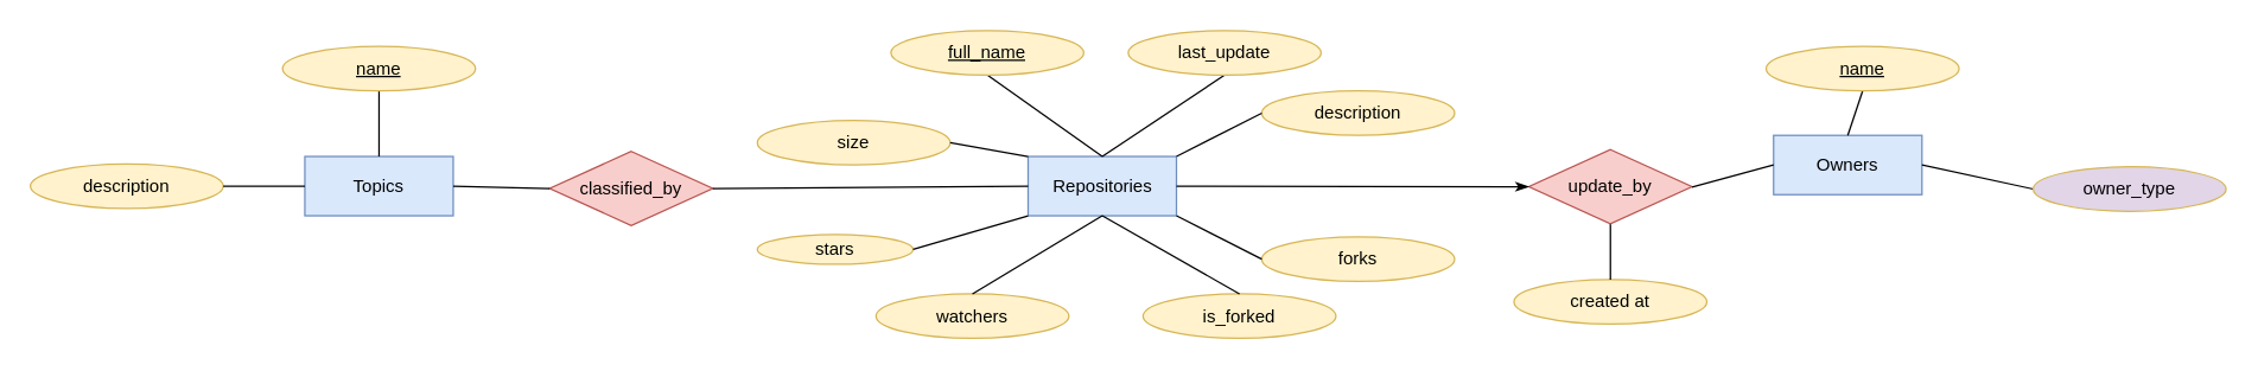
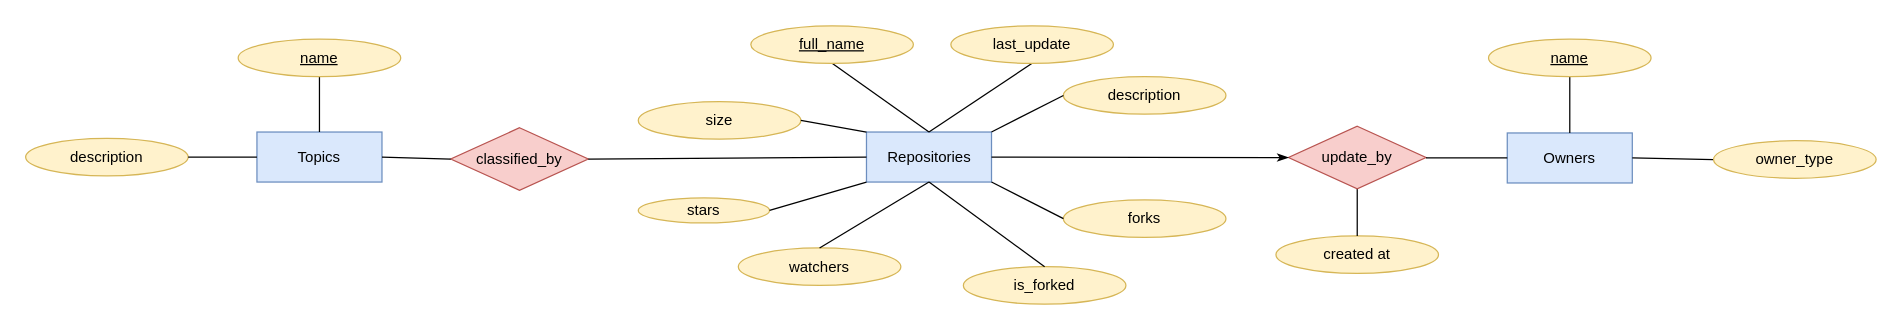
  <mxCell id="0" />
  <mxCell id="1" parent="0" />
  <mxCell id="2" value="Topics" style="whiteSpace=wrap;html=1;align=center;fillColor=#dae8fc;strokeColor=#6c8ebf;" parent="1" vertex="1"><mxGeometry x="205" y="104.93" width="100" height="40" as="geometry" /></mxCell>
  <mxCell id="3" value="" style="endArrow=none;html=1;rounded=0;exitX=0.5;exitY=1;exitDx=0;exitDy=0;entryX=0.5;entryY=0;entryDx=0;entryDy=0;" parent="1" source="4" target="2" edge="1"><mxGeometry width="50" height="50" relative="1" as="geometry"><mxPoint x="516" y="224.93" as="sourcePoint" /><mxPoint x="255" y="204.93" as="targetPoint" /></mxGeometry></mxCell>
  <mxCell id="4" value="&lt;u&gt;name&lt;/u&gt;" style="ellipse;whiteSpace=wrap;html=1;align=center;fillColor=#fff2cc;strokeColor=#d6b656;" parent="1" vertex="1"><mxGeometry x="190" y="30.68" width="130" height="30" as="geometry" /></mxCell>
  <mxCell id="5" value="description" style="ellipse;whiteSpace=wrap;html=1;align=center;fillColor=#fff2cc;strokeColor=#d6b656;" parent="1" vertex="1"><mxGeometry x="20" y="109.93" width="130" height="30" as="geometry" /></mxCell>
- <mxCell id="6" value="Owners" style="whiteSpace=wrap;html=1;align=center;fillColor=#dae8fc;strokeColor=#6c8ebf;" parent="1" vertex="1"><mxGeometry x="1195" y="90.68" width="100" height="40" as="geometry" /></mxCell>
+ <mxCell id="6" value="Owners" style="whiteSpace=wrap;html=1;align=center;fillColor=#dae8fc;strokeColor=#6c8ebf;" parent="1" vertex="1"><mxGeometry x="1205" y="105.68" width="100" height="40" as="geometry" /></mxCell>
  <mxCell id="7" value="" style="endArrow=none;html=1;rounded=0;exitX=0;exitY=0.5;exitDx=0;exitDy=0;entryX=1;entryY=0.5;entryDx=0;entryDy=0;" parent="1" source="10" target="6" edge="1"><mxGeometry width="50" height="50" relative="1" as="geometry"><mxPoint x="1631" y="-14.32" as="sourcePoint" /><mxPoint x="1275" y="159.18" as="targetPoint" /></mxGeometry></mxCell>
  <mxCell id="8" value="" style="endArrow=none;html=1;rounded=0;exitX=0.5;exitY=1;exitDx=0;exitDy=0;entryX=0.5;entryY=0;entryDx=0;entryDy=0;" parent="1" source="9" target="6" edge="1"><mxGeometry width="50" height="50" relative="1" as="geometry"><mxPoint x="1616" y="225.68" as="sourcePoint" /><mxPoint x="1356" y="105.68" as="targetPoint" /></mxGeometry></mxCell>
  <mxCell id="9" value="&lt;u&gt;name&lt;/u&gt;" style="ellipse;whiteSpace=wrap;html=1;align=center;fillColor=#fff2cc;strokeColor=#d6b656;" parent="1" vertex="1"><mxGeometry x="1190" y="30.68" width="130" height="30" as="geometry" /></mxCell>
- <mxCell id="10" value="owner_type" style="ellipse;whiteSpace=wrap;html=1;align=center;fillColor=#e1d5e7;strokeColor=#d6b656;" parent="1" vertex="1"><mxGeometry x="1370" y="111.9" width="130" height="30" as="geometry" /></mxCell>
+ <mxCell id="10" value="owner_type" style="ellipse;whiteSpace=wrap;html=1;align=center;fillColor=#fff2cc;strokeColor=#d6b656;" parent="1" vertex="1"><mxGeometry x="1370" y="111.9" width="130" height="30" as="geometry" /></mxCell>
  <mxCell id="11" value="Repositories" style="whiteSpace=wrap;html=1;align=center;fillColor=#dae8fc;strokeColor=#6c8ebf;" parent="1" vertex="1"><mxGeometry x="692.5" y="104.93" width="100" height="40" as="geometry" /></mxCell>
  <mxCell id="12" value="" style="endArrow=none;html=1;rounded=0;exitX=0.5;exitY=1;exitDx=0;exitDy=0;entryX=0.5;entryY=0;entryDx=0;entryDy=0;" parent="1" source="13" target="11" edge="1"><mxGeometry width="50" height="50" relative="1" as="geometry"><mxPoint x="987.5" y="223.98" as="sourcePoint" /><mxPoint x="727.5" y="103.98" as="targetPoint" /></mxGeometry></mxCell>
  <mxCell id="13" value="&lt;u&gt;full_name&lt;/u&gt;" style="ellipse;whiteSpace=wrap;html=1;align=center;fillColor=#fff2cc;strokeColor=#d6b656;" parent="1" vertex="1"><mxGeometry x="600" y="20" width="130" height="30" as="geometry" /></mxCell>
  <mxCell id="14" value="stars" style="ellipse;whiteSpace=wrap;html=1;align=center;fillColor=#fff2cc;strokeColor=#d6b656;" parent="1" vertex="1"><mxGeometry x="510" y="157.65" width="105" height="20" as="geometry" /></mxCell>
  <mxCell id="15" value="" style="endArrow=none;html=1;rounded=0;entryX=1;entryY=0.5;entryDx=0;entryDy=0;exitX=0;exitY=1;exitDx=0;exitDy=0;" parent="1" source="11" target="14" edge="1"><mxGeometry width="50" height="50" relative="1" as="geometry"><mxPoint x="720" y="622.01" as="sourcePoint" /><mxPoint x="691.5" y="366.51" as="targetPoint" /></mxGeometry></mxCell>
  <mxCell id="16" value="watchers" style="ellipse;whiteSpace=wrap;html=1;align=center;fillColor=#fff2cc;strokeColor=#d6b656;" parent="1" vertex="1"><mxGeometry x="590" y="197.65" width="130" height="30" as="geometry" /></mxCell>
  <mxCell id="17" value="" style="endArrow=none;html=1;rounded=0;exitX=0.5;exitY=0;exitDx=0;exitDy=0;entryX=0.5;entryY=1;entryDx=0;entryDy=0;" parent="1" source="16" target="11" edge="1"><mxGeometry width="50" height="50" relative="1" as="geometry"><mxPoint x="1135.5" y="350.9" as="sourcePoint" /><mxPoint x="1122.5" y="388.65" as="targetPoint" /></mxGeometry></mxCell>
  <mxCell id="18" value="forks" style="ellipse;whiteSpace=wrap;html=1;align=center;fillColor=#fff2cc;strokeColor=#d6b656;direction=east;" parent="1" vertex="1"><mxGeometry x="850" y="159.22" width="130" height="30" as="geometry" /></mxCell>
  <mxCell id="19" value="description" style="ellipse;whiteSpace=wrap;html=1;align=center;fillColor=#fff2cc;strokeColor=#d6b656;direction=east;" parent="1" vertex="1"><mxGeometry x="850" y="60.68" width="130" height="30" as="geometry" /></mxCell>
  <mxCell id="20" value="" style="endArrow=none;html=1;rounded=0;entryX=0;entryY=0.5;entryDx=0;entryDy=0;exitX=1;exitY=1;exitDx=0;exitDy=0;" parent="1" source="11" target="18" edge="1"><mxGeometry width="50" height="50" relative="1" as="geometry"><mxPoint x="780" y="146.15" as="sourcePoint" /><mxPoint x="491.5" y="563.51" as="targetPoint" /></mxGeometry></mxCell>
  <mxCell id="21" value="" style="endArrow=none;html=1;rounded=0;exitX=0;exitY=0.5;exitDx=0;exitDy=0;entryX=1;entryY=0;entryDx=0;entryDy=0;" parent="1" source="19" target="11" edge="1"><mxGeometry width="50" height="50" relative="1" as="geometry"><mxPoint x="1135" y="175.15" as="sourcePoint" /><mxPoint x="1302.5" y="378.65" as="targetPoint" /></mxGeometry></mxCell>
  <mxCell id="22" value="created at" style="ellipse;whiteSpace=wrap;html=1;align=center;fillColor=#fff2cc;strokeColor=#d6b656;direction=east;" parent="1" vertex="1"><mxGeometry x="1020" y="188.05" width="130" height="30" as="geometry" /></mxCell>
  <mxCell id="23" value="" style="endArrow=none;html=1;rounded=0;exitX=0.5;exitY=0;exitDx=0;exitDy=0;entryX=0.5;entryY=1;entryDx=0;entryDy=0;" parent="1" source="22" target="26" edge="1"><mxGeometry width="50" height="50" relative="1" as="geometry"><mxPoint x="1204.5" y="5.75" as="sourcePoint" /><mxPoint x="920" y="153.5" as="targetPoint" /></mxGeometry></mxCell>
  <mxCell id="24" value="size" style="ellipse;whiteSpace=wrap;html=1;align=center;fillColor=#fff2cc;strokeColor=#d6b656;direction=east;" parent="1" vertex="1"><mxGeometry x="510" y="80.68" width="130" height="30" as="geometry" /></mxCell>
  <mxCell id="25" value="" style="endArrow=none;html=1;rounded=0;exitX=1;exitY=0.5;exitDx=0;exitDy=0;entryX=0;entryY=0;entryDx=0;entryDy=0;" parent="1" source="24" target="11" edge="1"><mxGeometry width="50" height="50" relative="1" as="geometry"><mxPoint x="501.5" y="513.51" as="sourcePoint" /><mxPoint x="520" y="417.01" as="targetPoint" /></mxGeometry></mxCell>
  <mxCell id="26" value="update_by" style="shape=rhombus;perimeter=rhombusPerimeter;whiteSpace=wrap;html=1;align=center;fillColor=#f8cecc;strokeColor=#b85450;" parent="1" vertex="1"><mxGeometry x="1030" y="100.33" width="110" height="50" as="geometry" /></mxCell>
- <mxCell id="27" value="classified_by" style="shape=rhombus;perimeter=rhombusPerimeter;whiteSpace=wrap;html=1;align=center;fillColor=#f8cecc;strokeColor=#b85450;" parent="1" vertex="1"><mxGeometry x="370" y="101.5" width="110" height="50" as="geometry" /></mxCell>
+ <mxCell id="27" value="classified_by" style="shape=rhombus;perimeter=rhombusPerimeter;whiteSpace=wrap;html=1;align=center;fillColor=#f8cecc;strokeColor=#b85450;" parent="1" vertex="1"><mxGeometry x="360" y="101.5" width="110" height="50" as="geometry" /></mxCell>
  <mxCell id="28" value="" style="endArrow=none;html=1;rounded=0;exitX=0;exitY=0.5;exitDx=0;exitDy=0;" parent="1" source="6" edge="1"><mxGeometry width="50" height="50" relative="1" as="geometry"><mxPoint x="1370" y="131.25" as="sourcePoint" /><mxPoint x="1140" y="125.55" as="targetPoint" /></mxGeometry></mxCell>
  <mxCell id="29" value="" style="endArrow=none;html=1;rounded=0;exitX=0;exitY=0.5;exitDx=0;exitDy=0;entryX=1;entryY=0.5;entryDx=0;entryDy=0;endFill=0;startArrow=classicThin;startFill=1;" parent="1" source="26" target="11" edge="1"><mxGeometry width="50" height="50" relative="1" as="geometry"><mxPoint x="1012.5" y="138.98" as="sourcePoint" /><mxPoint x="895" y="103.98" as="targetPoint" /></mxGeometry></mxCell>
  <mxCell id="30" value="" style="endArrow=none;html=1;rounded=0;exitX=0;exitY=0.5;exitDx=0;exitDy=0;entryX=1;entryY=0.5;entryDx=0;entryDy=0;" parent="1" source="11" target="27" edge="1"><mxGeometry width="50" height="50" relative="1" as="geometry"><mxPoint x="991" y="42.65" as="sourcePoint" /><mxPoint x="873.5" y="7.65" as="targetPoint" /></mxGeometry></mxCell>
  <mxCell id="31" value="" style="endArrow=none;html=1;rounded=0;exitX=1;exitY=0.5;exitDx=0;exitDy=0;entryX=0;entryY=0.5;entryDx=0;entryDy=0;" edge="1" parent="1" source="5" target="2"><mxGeometry width="50" height="50" relative="1" as="geometry"><mxPoint x="515" y="114.93" as="sourcePoint" /><mxPoint x="565" y="64.93" as="targetPoint" /></mxGeometry></mxCell>
  <mxCell id="32" value="" style="endArrow=none;html=1;rounded=0;exitX=1;exitY=0.5;exitDx=0;exitDy=0;entryX=0;entryY=0.5;entryDx=0;entryDy=0;" edge="1" parent="1" source="2" target="27"><mxGeometry width="50" height="50" relative="1" as="geometry"><mxPoint x="470" y="8.03" as="sourcePoint" /><mxPoint x="520" y="-41.97" as="targetPoint" /></mxGeometry></mxCell>
- <mxCell id="33" value="is_forked" style="ellipse;whiteSpace=wrap;html=1;align=center;fillColor=#fff2cc;strokeColor=#d6b656;" vertex="1" parent="1"><mxGeometry x="770" y="197.65" width="130" height="30" as="geometry" /></mxCell>
+ <mxCell id="33" value="is_forked" style="ellipse;whiteSpace=wrap;html=1;align=center;fillColor=#fff2cc;strokeColor=#d6b656;" vertex="1" parent="1"><mxGeometry x="770" y="212.65" width="130" height="30" as="geometry" /></mxCell>
  <mxCell id="34" value="" style="endArrow=none;html=1;rounded=0;exitX=0.5;exitY=0;exitDx=0;exitDy=0;entryX=0.5;entryY=1;entryDx=0;entryDy=0;" edge="1" parent="1" source="33" target="11"><mxGeometry width="50" height="50" relative="1" as="geometry"><mxPoint x="1305.5" y="459.12" as="sourcePoint" /><mxPoint x="760" y="166.15" as="targetPoint" /></mxGeometry></mxCell>
  <mxCell id="35" value="" style="endArrow=none;html=1;rounded=0;exitX=0.5;exitY=1;exitDx=0;exitDy=0;entryX=0.5;entryY=0;entryDx=0;entryDy=0;" edge="1" parent="1" source="36" target="11"><mxGeometry width="50" height="50" relative="1" as="geometry"><mxPoint x="1127.5" y="219.38" as="sourcePoint" /><mxPoint x="882.5" y="100.33" as="targetPoint" /></mxGeometry></mxCell>
  <mxCell id="36" value="last_update" style="ellipse;whiteSpace=wrap;html=1;align=center;fillColor=#fff2cc;strokeColor=#d6b656;" vertex="1" parent="1"><mxGeometry x="760" y="20" width="130" height="30" as="geometry" /></mxCell>
